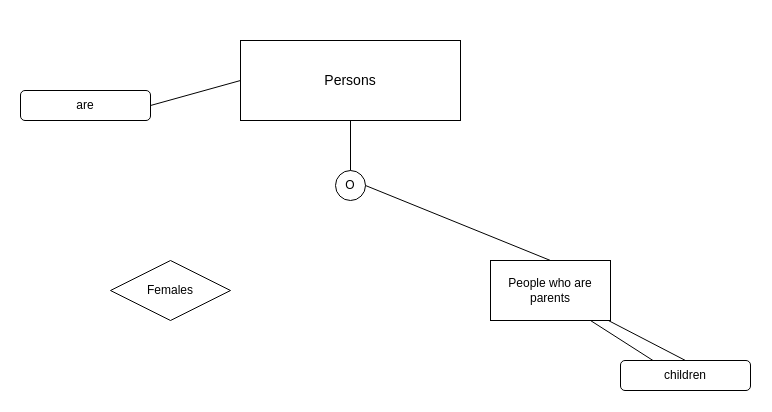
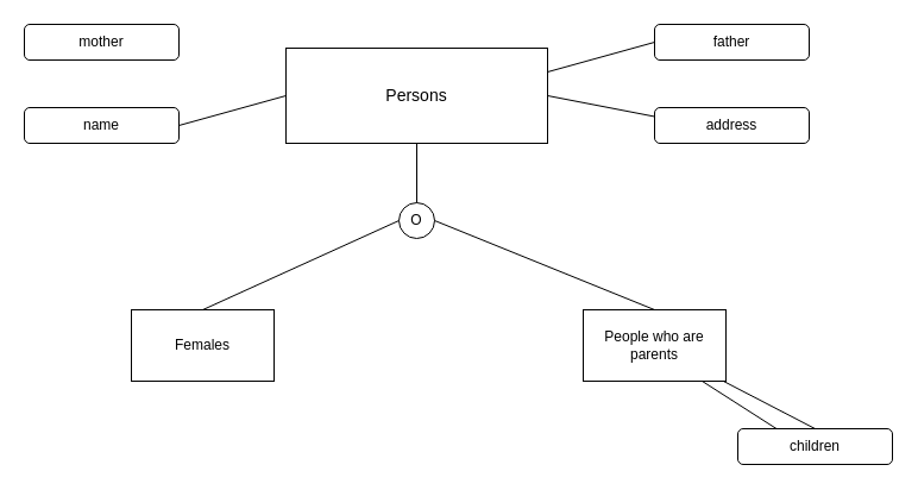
  <mxCell id="0" />
  <mxCell id="1" parent="0" />
  <mxCell id="2" value="&lt;font style=&quot;font-size: 14px&quot;&gt;Persons&lt;/font&gt;" style="rounded=0;whiteSpace=wrap;html=1;" vertex="1" parent="1"><mxGeometry x="240" y="40" width="220" height="80" as="geometry" /></mxCell>
- <mxCell id="3" value="Females" style="rhombus;whiteSpace=wrap;html=1;" vertex="1" parent="1"><mxGeometry x="110" y="260" width="120" height="60" as="geometry" /></mxCell>
+ <mxCell id="3" value="Females" style="rounded=0;whiteSpace=wrap;html=1;" vertex="1" parent="1"><mxGeometry x="110" y="260" width="120" height="60" as="geometry" /></mxCell>
  <mxCell id="4" value="O" style="ellipse;whiteSpace=wrap;html=1;aspect=fixed;" vertex="1" parent="1"><mxGeometry x="335" y="170" width="30" height="30" as="geometry" /></mxCell>
  <mxCell id="5" value="" style="endArrow=none;html=1;entryX=0.5;entryY=1;entryDx=0;entryDy=0;exitX=0.5;exitY=0;exitDx=0;exitDy=0;" edge="1" parent="1" source="4" target="2"><mxGeometry width="50" height="50" relative="1" as="geometry"><mxPoint x="100" y="180" as="sourcePoint" /><mxPoint x="150" y="130" as="targetPoint" /></mxGeometry></mxCell>
  <mxCell id="6" value="People who are parents" style="rounded=0;whiteSpace=wrap;html=1;" vertex="1" parent="1"><mxGeometry x="490" y="260" width="120" height="60" as="geometry" /></mxCell>
+ <mxCell id="7" value="" style="endArrow=none;html=1;exitX=0.5;exitY=0;exitDx=0;exitDy=0;entryX=0;entryY=0.5;entryDx=0;entryDy=0;" edge="1" parent="1" source="3" target="4"><mxGeometry width="50" height="50" relative="1" as="geometry"><mxPoint x="150" y="230" as="sourcePoint" /><mxPoint x="330" y="190" as="targetPoint" /></mxGeometry></mxCell>
  <mxCell id="8" value="" style="endArrow=none;html=1;exitX=0.5;exitY=0;exitDx=0;exitDy=0;entryX=1;entryY=0.5;entryDx=0;entryDy=0;" edge="1" parent="1" source="6" target="4"><mxGeometry width="50" height="50" relative="1" as="geometry"><mxPoint x="510" y="220" as="sourcePoint" /><mxPoint x="560" y="170" as="targetPoint" /></mxGeometry></mxCell>
- <mxCell id="9" value="are" style="rounded=1;whiteSpace=wrap;html=1;" vertex="1" parent="1"><mxGeometry x="20" y="90" width="130" height="30" as="geometry" /></mxCell>
+ <mxCell id="9" value="name" style="rounded=1;whiteSpace=wrap;html=1;" vertex="1" parent="1"><mxGeometry x="20" y="90" width="130" height="30" as="geometry" /></mxCell>
  <mxCell id="10" value="" style="endArrow=none;html=1;exitX=1;exitY=0.5;exitDx=0;exitDy=0;" edge="1" parent="1" source="9"><mxGeometry width="50" height="50" relative="1" as="geometry"><mxPoint x="190" y="130" as="sourcePoint" /><mxPoint x="240" y="80" as="targetPoint" /></mxGeometry></mxCell>
+ <mxCell id="11" value="address" style="rounded=1;whiteSpace=wrap;html=1;" vertex="1" parent="1"><mxGeometry x="550" y="90" width="130" height="30" as="geometry" /></mxCell>
+ <mxCell id="12" value="" style="endArrow=none;html=1;entryX=1;entryY=0.5;entryDx=0;entryDy=0;exitX=0;exitY=0.25;exitDx=0;exitDy=0;" edge="1" parent="1" source="11" target="2"><mxGeometry width="50" height="50" relative="1" as="geometry"><mxPoint x="570" y="70" as="sourcePoint" /><mxPoint x="620" y="20" as="targetPoint" /></mxGeometry></mxCell>
+ <mxCell id="13" value="mother" style="rounded=1;whiteSpace=wrap;html=1;" vertex="1" parent="1"><mxGeometry x="20" y="20" width="130" height="30" as="geometry" /></mxCell>
+ <mxCell id="14" value="father" style="rounded=1;whiteSpace=wrap;html=1;" vertex="1" parent="1"><mxGeometry x="550" y="20" width="130" height="30" as="geometry" /></mxCell>
+ <mxCell id="15" value="" style="endArrow=none;html=1;entryX=0;entryY=0.5;entryDx=0;entryDy=0;exitX=1;exitY=0.25;exitDx=0;exitDy=0;" edge="1" parent="1" source="2" target="14"><mxGeometry width="50" height="50" relative="1" as="geometry"><mxPoint x="480" y="50" as="sourcePoint" /><mxPoint x="530" y="0" as="targetPoint" /></mxGeometry></mxCell>
  <mxCell id="16" value="children" style="rounded=1;whiteSpace=wrap;html=1;" vertex="1" parent="1"><mxGeometry x="620" y="360" width="130" height="30" as="geometry" /></mxCell>
  <mxCell id="17" value="" style="endArrow=none;html=1;exitX=0.5;exitY=0;exitDx=0;exitDy=0;" edge="1" parent="1" source="16" target="6"><mxGeometry width="50" height="50" relative="1" as="geometry"><mxPoint x="640" y="340" as="sourcePoint" /><mxPoint x="690" y="290" as="targetPoint" /></mxGeometry></mxCell>
  <mxCell id="18" value="" style="endArrow=none;html=1;exitX=0.25;exitY=0;exitDx=0;exitDy=0;" edge="1" parent="1" source="16"><mxGeometry width="50" height="50" relative="1" as="geometry"><mxPoint x="510" y="390" as="sourcePoint" /><mxPoint x="590" y="320" as="targetPoint" /></mxGeometry></mxCell>
